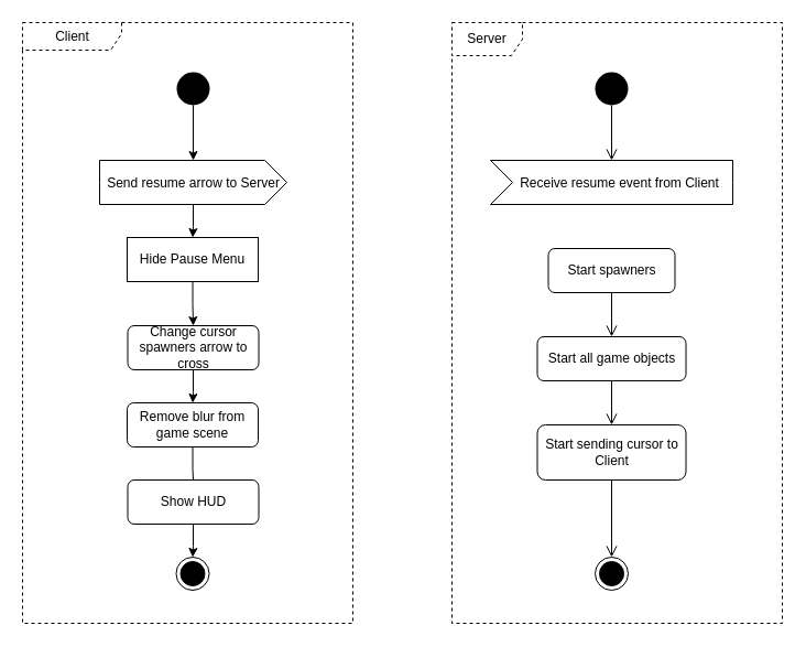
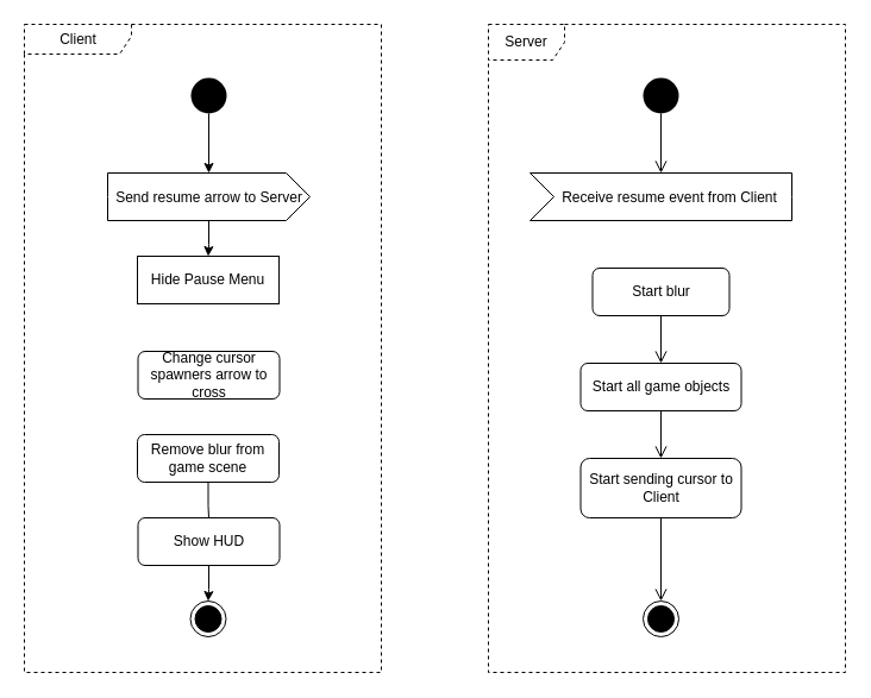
  <mxCell id="0" />
  <mxCell id="1" parent="0" />
  <mxCell id="2" value="Client" style="shape=umlFrame;tabPosition=left;html=1;boundedLbl=1;labelInHeader=1;width=90;height=25;dashed=1;" vertex="1" parent="1"><mxGeometry x="20" y="20" width="300" height="545" as="geometry" /></mxCell>
  <mxCell id="3" style="edgeStyle=orthogonalEdgeStyle;rounded=0;orthogonalLoop=1;jettySize=auto;html=1;" edge="1" parent="1" source="4" target="14"><mxGeometry relative="1" as="geometry" /></mxCell>
  <mxCell id="4" value="" style="ellipse;fillColor=#000000;strokeColor=none;" vertex="1" parent="1"><mxGeometry x="160" y="65" width="30" height="30" as="geometry" /></mxCell>
- <mxCell id="5" style="edgeStyle=orthogonalEdgeStyle;rounded=0;orthogonalLoop=1;jettySize=auto;html=1;entryX=0.5;entryY=0;entryDx=0;entryDy=0;" edge="1" parent="1" source="6" target="8"><mxGeometry relative="1" as="geometry" /></mxCell>
  <mxCell id="6" value="Hide Pause Menu" style="whiteSpace=wrap;html=1;rounded=0;" vertex="1" parent="1"><mxGeometry x="115" y="215" width="119" height="40" as="geometry" /></mxCell>
- <mxCell id="7" style="edgeStyle=orthogonalEdgeStyle;rounded=0;orthogonalLoop=1;jettySize=auto;html=1;" edge="1" parent="1" source="8" target="10"><mxGeometry relative="1" as="geometry" /></mxCell>
  <mxCell id="8" value="Change cursor spawners arrow to cross" style="rounded=1;whiteSpace=wrap;html=1;" vertex="1" parent="1"><mxGeometry x="115.5" y="295" width="119" height="40" as="geometry" /></mxCell>
  <mxCell id="9" style="edgeStyle=orthogonalEdgeStyle;rounded=0;orthogonalLoop=1;jettySize=auto;html=1;endArrow=none;" edge="1" parent="1" source="10" target="12"><mxGeometry relative="1" as="geometry" /></mxCell>
  <mxCell id="10" value="Remove blur from game scene" style="rounded=1;whiteSpace=wrap;html=1;" vertex="1" parent="1"><mxGeometry x="115" y="365" width="119" height="40" as="geometry" /></mxCell>
  <mxCell id="11" style="edgeStyle=orthogonalEdgeStyle;rounded=0;orthogonalLoop=1;jettySize=auto;html=1;" edge="1" parent="1" source="12" target="15"><mxGeometry relative="1" as="geometry" /></mxCell>
  <mxCell id="12" value="Show HUD" style="rounded=1;whiteSpace=wrap;html=1;" vertex="1" parent="1"><mxGeometry x="115.5" y="435" width="119" height="40" as="geometry" /></mxCell>
  <mxCell id="13" style="edgeStyle=orthogonalEdgeStyle;rounded=0;orthogonalLoop=1;jettySize=auto;html=1;" edge="1" parent="1" source="14" target="6"><mxGeometry relative="1" as="geometry" /></mxCell>
  <mxCell id="14" value="&lt;span style=&quot;font-size: 12px;&quot;&gt;Send resume arrow to Server&lt;/span&gt;" style="html=1;shape=mxgraph.infographic.ribbonSimple;notch1=0;notch2=20;align=center;verticalAlign=middle;fontSize=14;fontStyle=0;fillColor=#FFFFFF;strokeColor=#000000;" vertex="1" parent="1"><mxGeometry x="90" y="145" width="170" height="40" as="geometry" /></mxCell>
  <mxCell id="15" value="" style="ellipse;html=1;shape=endState;fillColor=#000000;strokeColor=#000000;" vertex="1" parent="1"><mxGeometry x="159.5" y="505" width="30" height="30" as="geometry" /></mxCell>
  <mxCell id="16" value="Server" style="shape=umlFrame;whiteSpace=wrap;html=1;strokeColor=#000000;width=64;height=30;dashed=1;" vertex="1" parent="1"><mxGeometry x="410" y="20" width="300" height="545" as="geometry" /></mxCell>
  <mxCell id="17" style="edgeStyle=orthogonalEdgeStyle;rounded=0;orthogonalLoop=1;jettySize=auto;html=1;endArrow=open;endFill=0;endSize=8;strokeColor=#000000;" edge="1" parent="1" source="18" target="26"><mxGeometry relative="1" as="geometry"><mxPoint x="555" y="135" as="targetPoint" /></mxGeometry></mxCell>
  <mxCell id="18" value="" style="ellipse;fillColor=#000000;strokeColor=none;" vertex="1" parent="1"><mxGeometry x="540" y="65" width="30" height="30" as="geometry" /></mxCell>
  <mxCell id="19" style="edgeStyle=orthogonalEdgeStyle;rounded=0;orthogonalLoop=1;jettySize=auto;html=1;endArrow=open;endFill=0;endSize=8;strokeColor=#000000;" edge="1" parent="1" source="20" target="22"><mxGeometry relative="1" as="geometry" /></mxCell>
- <mxCell id="20" value="Start spawners" style="rounded=1;whiteSpace=wrap;html=1;strokeColor=#000000;" vertex="1" parent="1"><mxGeometry x="497.5" y="225" width="115" height="40" as="geometry" /></mxCell>
+ <mxCell id="20" value="Start blur" style="rounded=1;whiteSpace=wrap;html=1;strokeColor=#000000;" vertex="1" parent="1"><mxGeometry x="497.5" y="225" width="115" height="40" as="geometry" /></mxCell>
  <mxCell id="21" style="edgeStyle=orthogonalEdgeStyle;rounded=0;orthogonalLoop=1;jettySize=auto;html=1;entryX=0.5;entryY=0;entryDx=0;entryDy=0;endArrow=open;endFill=0;endSize=8;strokeColor=#000000;" edge="1" parent="1" source="22" target="24"><mxGeometry relative="1" as="geometry" /></mxCell>
  <mxCell id="22" value="Start all game objects&lt;span style=&quot;color: rgba(0, 0, 0, 0); font-family: monospace; font-size: 0px; text-align: start;&quot;&gt;%3CmxGraphModel%3E%3Croot%3E%3CmxCell%20id%3D%220%22%2F%3E%3CmxCell%20id%3D%221%22%20parent%3D%220%22%2F%3E%3CmxCell%20id%3D%222%22%20value%3D%22Stop%20spawners%22%20style%3D%22rounded%3D1%3BwhiteSpace%3Dwrap%3Bhtml%3D1%3BstrokeColor%3D%23000000%3B%22%20vertex%3D%221%22%20parent%3D%221%22%3E%3CmxGeometry%20x%3D%221181%22%20y%3D%22200%22%20width%3D%22120%22%20height%3D%2260%22%20as%3D%22geometry%22%2F%3E%3C%2FmxCell%3E%3C%2Froot%3E%3C%2FmxGraphModel%3E&lt;/span&gt;" style="rounded=1;whiteSpace=wrap;html=1;strokeColor=#000000;" vertex="1" parent="1"><mxGeometry x="487.5" y="305" width="135" height="40" as="geometry" /></mxCell>
  <mxCell id="23" style="edgeStyle=orthogonalEdgeStyle;rounded=0;orthogonalLoop=1;jettySize=auto;html=1;entryX=0.5;entryY=0;entryDx=0;entryDy=0;endArrow=open;endFill=0;endSize=8;strokeColor=#000000;" edge="1" parent="1" source="24" target="25"><mxGeometry relative="1" as="geometry" /></mxCell>
  <mxCell id="24" value="Start sending cursor to Client" style="rounded=1;whiteSpace=wrap;html=1;strokeColor=#000000;" vertex="1" parent="1"><mxGeometry x="487.5" y="385" width="135" height="50" as="geometry" /></mxCell>
  <mxCell id="25" value="" style="ellipse;html=1;shape=endState;fillColor=#000000;strokeColor=#000000;" vertex="1" parent="1"><mxGeometry x="540" y="505" width="30" height="30" as="geometry" /></mxCell>
  <mxCell id="26" value="&lt;span style=&quot;font-size: 12px;&quot;&gt;Receive resume event from Client&lt;/span&gt;" style="html=1;shape=mxgraph.infographic.ribbonSimple;notch1=20;notch2=0;align=center;verticalAlign=middle;fontSize=14;fontStyle=0;fillColor=#FFFFFF;flipH=0;spacingRight=0;spacingLeft=14;strokeColor=#000000;" vertex="1" parent="1"><mxGeometry x="445" y="145" width="220" height="40" as="geometry" /></mxCell>
